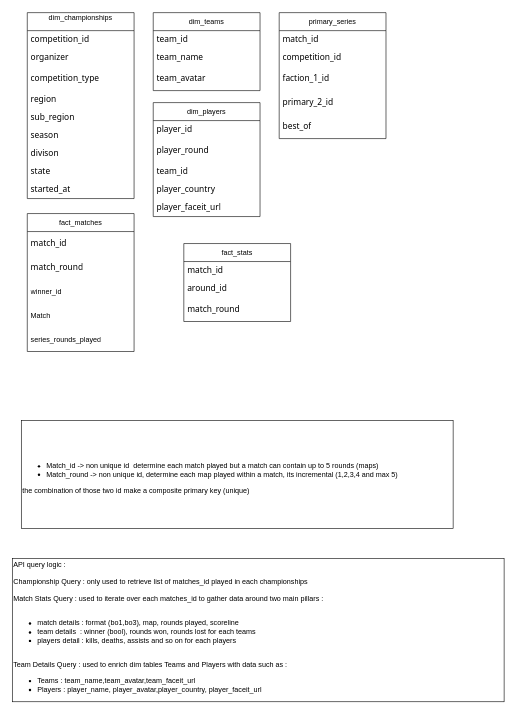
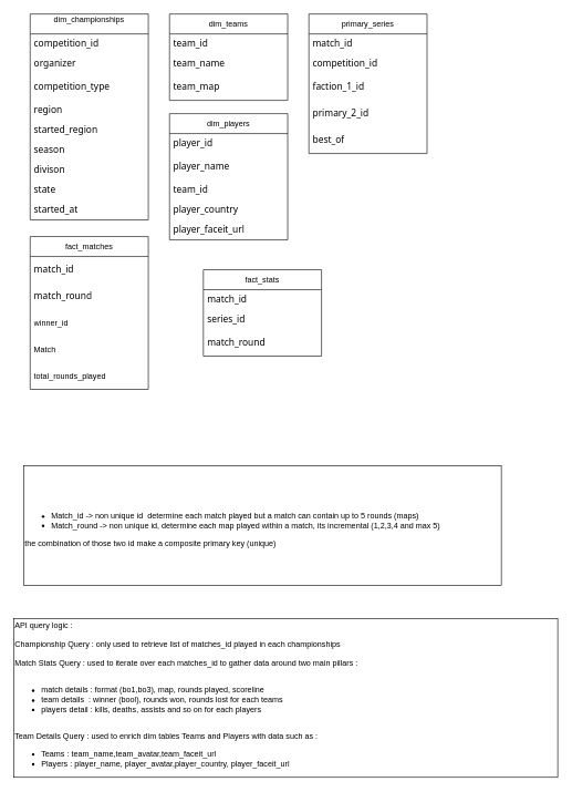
  <mxCell id="0" />
  <mxCell id="1" parent="0" />
  <mxCell id="2" value="dim_championships&lt;div&gt;&lt;br&gt;&lt;/div&gt;" style="swimlane;fontStyle=0;childLayout=stackLayout;horizontal=1;startSize=30;horizontalStack=0;resizeParent=1;resizeParentMax=0;resizeLast=0;collapsible=1;marginBottom=0;whiteSpace=wrap;html=1;" parent="1" vertex="1"><mxGeometry x="45" y="20" width="178.06" height="310" as="geometry" /></mxCell>
  <mxCell id="3" value="&lt;div style=&quot;text-align: right;&quot;&gt;&lt;font face=&quot;Segoe WPC, Segoe UI, sans-serif&quot;&gt;&lt;span style=&quot;font-size: 14px;&quot;&gt;&lt;span style=&quot;background-color: transparent;&quot;&gt;competition_id&lt;/span&gt;&lt;span style=&quot;background-color: transparent; white-space: pre;&quot;&gt;&#09;&lt;/span&gt;&lt;/span&gt;&lt;/font&gt;&lt;/div&gt;" style="text;strokeColor=none;fillColor=none;align=left;verticalAlign=middle;spacingLeft=4;spacingRight=4;overflow=hidden;points=[[0,0.5],[1,0.5]];portConstraint=eastwest;rotatable=0;whiteSpace=wrap;html=1;" parent="2" vertex="1"><mxGeometry y="30" width="178.06" height="30" as="geometry" /></mxCell>
  <mxCell id="4" value="&lt;span style=&quot;font-family: &amp;quot;Segoe WPC&amp;quot;, &amp;quot;Segoe UI&amp;quot;, sans-serif; font-size: 14px; text-align: right; background-color: transparent;&quot;&gt;organizer&lt;/span&gt;&lt;span style=&quot;font-family: &amp;quot;Segoe WPC&amp;quot;, &amp;quot;Segoe UI&amp;quot;, sans-serif; font-size: 14px; text-align: right; background-color: transparent; white-space: pre;&quot;&gt;&#09;&lt;/span&gt;" style="text;strokeColor=none;fillColor=none;align=left;verticalAlign=middle;spacingLeft=4;spacingRight=4;overflow=hidden;points=[[0,0.5],[1,0.5]];portConstraint=eastwest;rotatable=0;whiteSpace=wrap;html=1;" parent="2" vertex="1"><mxGeometry y="60" width="178.06" height="30" as="geometry" /></mxCell>
  <mxCell id="5" value="&lt;span style=&quot;background-color: transparent; font-family: &amp;quot;Segoe WPC&amp;quot;, &amp;quot;Segoe UI&amp;quot;, sans-serif; font-size: 14px; text-align: right;&quot;&gt;competition_type&lt;/span&gt;&lt;span style=&quot;background-color: transparent; font-family: &amp;quot;Segoe WPC&amp;quot;, &amp;quot;Segoe UI&amp;quot;, sans-serif; font-size: 14px; text-align: right; white-space: pre;&quot;&gt;&#09;&lt;/span&gt;" style="text;strokeColor=none;fillColor=none;align=left;verticalAlign=middle;spacingLeft=4;spacingRight=4;overflow=hidden;points=[[0,0.5],[1,0.5]];portConstraint=eastwest;rotatable=0;whiteSpace=wrap;html=1;" parent="2" vertex="1"><mxGeometry y="90" width="178.06" height="40" as="geometry" /></mxCell>
  <mxCell id="6" value="&lt;div style=&quot;text-align: right;&quot;&gt;&lt;span style=&quot;background-color: transparent; color: light-dark(rgb(0, 0, 0), rgb(255, 255, 255)); font-size: 14px;&quot;&gt;&lt;font face=&quot;Segoe WPC, Segoe UI, sans-serif&quot;&gt;region&lt;/font&gt;&lt;/span&gt;&lt;/div&gt;" style="text;strokeColor=none;fillColor=none;align=left;verticalAlign=middle;spacingLeft=4;spacingRight=4;overflow=hidden;points=[[0,0.5],[1,0.5]];portConstraint=eastwest;rotatable=0;whiteSpace=wrap;html=1;" parent="2" vertex="1"><mxGeometry y="130" width="178.06" height="30" as="geometry" /></mxCell>
- <mxCell id="7" value="&lt;div style=&quot;text-align: right;&quot;&gt;&lt;span style=&quot;background-color: transparent; color: light-dark(rgb(0, 0, 0), rgb(255, 255, 255)); font-size: 14px;&quot;&gt;&lt;font face=&quot;Segoe WPC, Segoe UI, sans-serif&quot;&gt;sub_region&lt;/font&gt;&lt;/span&gt;&lt;/div&gt;" style="text;strokeColor=none;fillColor=none;align=left;verticalAlign=middle;spacingLeft=4;spacingRight=4;overflow=hidden;points=[[0,0.5],[1,0.5]];portConstraint=eastwest;rotatable=0;whiteSpace=wrap;html=1;" parent="2" vertex="1"><mxGeometry y="160" width="178.06" height="30" as="geometry" /></mxCell>
+ <mxCell id="7" value="&lt;div style=&quot;text-align: right;&quot;&gt;&lt;span style=&quot;background-color: transparent; color: light-dark(rgb(0, 0, 0), rgb(255, 255, 255)); font-size: 14px;&quot;&gt;&lt;font face=&quot;Segoe WPC, Segoe UI, sans-serif&quot;&gt;started_region&lt;/font&gt;&lt;/span&gt;&lt;/div&gt;" style="text;strokeColor=none;fillColor=none;align=left;verticalAlign=middle;spacingLeft=4;spacingRight=4;overflow=hidden;points=[[0,0.5],[1,0.5]];portConstraint=eastwest;rotatable=0;whiteSpace=wrap;html=1;" parent="2" vertex="1"><mxGeometry y="160" width="178.06" height="30" as="geometry" /></mxCell>
  <mxCell id="8" value="&lt;div style=&quot;text-align: right;&quot;&gt;&lt;span style=&quot;background-color: transparent; color: light-dark(rgb(0, 0, 0), rgb(255, 255, 255)); font-size: 14px;&quot;&gt;&lt;font face=&quot;Segoe WPC, Segoe UI, sans-serif&quot;&gt;season&lt;/font&gt;&lt;/span&gt;&lt;/div&gt;" style="text;strokeColor=none;fillColor=none;align=left;verticalAlign=middle;spacingLeft=4;spacingRight=4;overflow=hidden;points=[[0,0.5],[1,0.5]];portConstraint=eastwest;rotatable=0;whiteSpace=wrap;html=1;" parent="2" vertex="1"><mxGeometry y="190" width="178.06" height="30" as="geometry" /></mxCell>
  <mxCell id="9" value="&lt;div style=&quot;text-align: right;&quot;&gt;&lt;span style=&quot;background-color: transparent; color: light-dark(rgb(0, 0, 0), rgb(255, 255, 255)); font-size: 14px;&quot;&gt;&lt;font face=&quot;Segoe WPC, Segoe UI, sans-serif&quot;&gt;divison&lt;/font&gt;&lt;/span&gt;&lt;/div&gt;" style="text;strokeColor=none;fillColor=none;align=left;verticalAlign=middle;spacingLeft=4;spacingRight=4;overflow=hidden;points=[[0,0.5],[1,0.5]];portConstraint=eastwest;rotatable=0;whiteSpace=wrap;html=1;" parent="2" vertex="1"><mxGeometry y="220" width="178.06" height="30" as="geometry" /></mxCell>
  <mxCell id="10" value="&lt;div style=&quot;text-align: right;&quot;&gt;&lt;span style=&quot;background-color: transparent; color: light-dark(rgb(0, 0, 0), rgb(255, 255, 255)); font-size: 14px;&quot;&gt;&lt;font face=&quot;Segoe WPC, Segoe UI, sans-serif&quot;&gt;state&lt;/font&gt;&lt;/span&gt;&lt;/div&gt;" style="text;strokeColor=none;fillColor=none;align=left;verticalAlign=middle;spacingLeft=4;spacingRight=4;overflow=hidden;points=[[0,0.5],[1,0.5]];portConstraint=eastwest;rotatable=0;whiteSpace=wrap;html=1;" parent="2" vertex="1"><mxGeometry y="250" width="178.06" height="30" as="geometry" /></mxCell>
  <mxCell id="11" value="&lt;div style=&quot;text-align: right;&quot;&gt;&lt;span style=&quot;background-color: transparent; color: light-dark(rgb(0, 0, 0), rgb(255, 255, 255)); font-size: 14px;&quot;&gt;&lt;font face=&quot;Segoe WPC, Segoe UI, sans-serif&quot;&gt;started_at&lt;/font&gt;&lt;/span&gt;&lt;/div&gt;" style="text;strokeColor=none;fillColor=none;align=left;verticalAlign=middle;spacingLeft=4;spacingRight=4;overflow=hidden;points=[[0,0.5],[1,0.5]];portConstraint=eastwest;rotatable=0;whiteSpace=wrap;html=1;" parent="2" vertex="1"><mxGeometry y="280" width="178.06" height="30" as="geometry" /></mxCell>
  <mxCell id="12" value="&lt;div&gt;dim_teams&lt;/div&gt;" style="swimlane;fontStyle=0;childLayout=stackLayout;horizontal=1;startSize=30;horizontalStack=0;resizeParent=1;resizeParentMax=0;resizeLast=0;collapsible=1;marginBottom=0;whiteSpace=wrap;html=1;" parent="1" vertex="1"><mxGeometry x="255" y="20" width="178.06" height="130" as="geometry" /></mxCell>
  <mxCell id="13" value="&lt;div style=&quot;text-align: right;&quot;&gt;&lt;font face=&quot;Segoe WPC, Segoe UI, sans-serif&quot;&gt;&lt;span style=&quot;font-size: 14px;&quot;&gt;team_id&lt;/span&gt;&lt;/font&gt;&lt;/div&gt;" style="text;strokeColor=none;fillColor=none;align=left;verticalAlign=middle;spacingLeft=4;spacingRight=4;overflow=hidden;points=[[0,0.5],[1,0.5]];portConstraint=eastwest;rotatable=0;whiteSpace=wrap;html=1;" parent="12" vertex="1"><mxGeometry y="30" width="178.06" height="30" as="geometry" /></mxCell>
  <mxCell id="14" value="&lt;div style=&quot;text-align: right;&quot;&gt;&lt;span style=&quot;background-color: transparent; color: light-dark(rgb(0, 0, 0), rgb(255, 255, 255)); font-size: 14px;&quot;&gt;&lt;font face=&quot;Segoe WPC, Segoe UI, sans-serif&quot;&gt;team_name&lt;/font&gt;&lt;/span&gt;&lt;/div&gt;" style="text;strokeColor=none;fillColor=none;align=left;verticalAlign=middle;spacingLeft=4;spacingRight=4;overflow=hidden;points=[[0,0.5],[1,0.5]];portConstraint=eastwest;rotatable=0;whiteSpace=wrap;html=1;" parent="12" vertex="1"><mxGeometry y="60" width="178.06" height="30" as="geometry" /></mxCell>
- <mxCell id="15" value="&lt;div style=&quot;text-align: right;&quot;&gt;&lt;span style=&quot;background-color: transparent; color: light-dark(rgb(0, 0, 0), rgb(255, 255, 255)); font-size: 14px;&quot;&gt;&lt;font face=&quot;Segoe WPC, Segoe UI, sans-serif&quot;&gt;team_avatar&lt;/font&gt;&lt;/span&gt;&lt;/div&gt;" style="text;strokeColor=none;fillColor=none;align=left;verticalAlign=middle;spacingLeft=4;spacingRight=4;overflow=hidden;points=[[0,0.5],[1,0.5]];portConstraint=eastwest;rotatable=0;whiteSpace=wrap;html=1;" parent="12" vertex="1"><mxGeometry y="90" width="178.06" height="40" as="geometry" /></mxCell>
+ <mxCell id="15" value="&lt;div style=&quot;text-align: right;&quot;&gt;&lt;span style=&quot;background-color: transparent; color: light-dark(rgb(0, 0, 0), rgb(255, 255, 255)); font-size: 14px;&quot;&gt;&lt;font face=&quot;Segoe WPC, Segoe UI, sans-serif&quot;&gt;team_map&lt;/font&gt;&lt;/span&gt;&lt;/div&gt;" style="text;strokeColor=none;fillColor=none;align=left;verticalAlign=middle;spacingLeft=4;spacingRight=4;overflow=hidden;points=[[0,0.5],[1,0.5]];portConstraint=eastwest;rotatable=0;whiteSpace=wrap;html=1;" parent="12" vertex="1"><mxGeometry y="90" width="178.06" height="40" as="geometry" /></mxCell>
  <mxCell id="16" value="&lt;div&gt;dim_players&lt;/div&gt;" style="swimlane;fontStyle=0;childLayout=stackLayout;horizontal=1;startSize=30;horizontalStack=0;resizeParent=1;resizeParentMax=0;resizeLast=0;collapsible=1;marginBottom=0;whiteSpace=wrap;html=1;" parent="1" vertex="1"><mxGeometry x="255" y="170" width="178.06" height="190" as="geometry" /></mxCell>
  <mxCell id="17" value="&lt;div style=&quot;text-align: right;&quot;&gt;&lt;span style=&quot;background-color: transparent; color: light-dark(rgb(0, 0, 0), rgb(255, 255, 255)); font-size: 14px;&quot;&gt;&lt;font face=&quot;Segoe WPC, Segoe UI, sans-serif&quot;&gt;player_id&lt;/font&gt;&lt;/span&gt;&lt;/div&gt;" style="text;strokeColor=none;fillColor=none;align=left;verticalAlign=middle;spacingLeft=4;spacingRight=4;overflow=hidden;points=[[0,0.5],[1,0.5]];portConstraint=eastwest;rotatable=0;whiteSpace=wrap;html=1;" parent="16" vertex="1"><mxGeometry y="30" width="178.06" height="30" as="geometry" /></mxCell>
- <mxCell id="18" value="&lt;div style=&quot;text-align: right;&quot;&gt;&lt;span style=&quot;background-color: transparent; color: light-dark(rgb(0, 0, 0), rgb(255, 255, 255)); font-size: 14px;&quot;&gt;&lt;font face=&quot;Segoe WPC, Segoe UI, sans-serif&quot;&gt;player_round&lt;/font&gt;&lt;/span&gt;&lt;/div&gt;" style="text;strokeColor=none;fillColor=none;align=left;verticalAlign=middle;spacingLeft=4;spacingRight=4;overflow=hidden;points=[[0,0.5],[1,0.5]];portConstraint=eastwest;rotatable=0;whiteSpace=wrap;html=1;" parent="16" vertex="1"><mxGeometry y="60" width="178.06" height="40" as="geometry" /></mxCell>
+ <mxCell id="18" value="&lt;div style=&quot;text-align: right;&quot;&gt;&lt;span style=&quot;background-color: transparent; color: light-dark(rgb(0, 0, 0), rgb(255, 255, 255)); font-size: 14px;&quot;&gt;&lt;font face=&quot;Segoe WPC, Segoe UI, sans-serif&quot;&gt;player_name&lt;/font&gt;&lt;/span&gt;&lt;/div&gt;" style="text;strokeColor=none;fillColor=none;align=left;verticalAlign=middle;spacingLeft=4;spacingRight=4;overflow=hidden;points=[[0,0.5],[1,0.5]];portConstraint=eastwest;rotatable=0;whiteSpace=wrap;html=1;" parent="16" vertex="1"><mxGeometry y="60" width="178.06" height="40" as="geometry" /></mxCell>
  <mxCell id="19" value="&lt;div style=&quot;text-align: right;&quot;&gt;&lt;font face=&quot;Segoe WPC, Segoe UI, sans-serif&quot;&gt;&lt;span style=&quot;font-size: 14px;&quot;&gt;team_id&lt;/span&gt;&lt;/font&gt;&lt;/div&gt;" style="text;strokeColor=none;fillColor=none;align=left;verticalAlign=middle;spacingLeft=4;spacingRight=4;overflow=hidden;points=[[0,0.5],[1,0.5]];portConstraint=eastwest;rotatable=0;whiteSpace=wrap;html=1;" parent="16" vertex="1"><mxGeometry y="100" width="178.06" height="30" as="geometry" /></mxCell>
  <mxCell id="20" value="&lt;div style=&quot;text-align: right;&quot;&gt;&lt;font face=&quot;Segoe WPC, Segoe UI, sans-serif&quot;&gt;&lt;span style=&quot;font-size: 14px;&quot;&gt;player_country&lt;/span&gt;&lt;/font&gt;&lt;/div&gt;" style="text;strokeColor=none;fillColor=none;align=left;verticalAlign=middle;spacingLeft=4;spacingRight=4;overflow=hidden;points=[[0,0.5],[1,0.5]];portConstraint=eastwest;rotatable=0;whiteSpace=wrap;html=1;" parent="16" vertex="1"><mxGeometry y="130" width="178.06" height="30" as="geometry" /></mxCell>
  <mxCell id="21" value="&lt;div style=&quot;text-align: right;&quot;&gt;&lt;font face=&quot;Segoe WPC, Segoe UI, sans-serif&quot;&gt;&lt;span style=&quot;font-size: 14px;&quot;&gt;player_faceit_url&lt;/span&gt;&lt;/font&gt;&lt;/div&gt;" style="text;strokeColor=none;fillColor=none;align=left;verticalAlign=middle;spacingLeft=4;spacingRight=4;overflow=hidden;points=[[0,0.5],[1,0.5]];portConstraint=eastwest;rotatable=0;whiteSpace=wrap;html=1;" parent="16" vertex="1"><mxGeometry y="160" width="178.06" height="30" as="geometry" /></mxCell>
  <mxCell id="22" value="&lt;div&gt;primary_series&lt;/div&gt;" style="swimlane;fontStyle=0;childLayout=stackLayout;horizontal=1;startSize=30;horizontalStack=0;resizeParent=1;resizeParentMax=0;resizeLast=0;collapsible=1;marginBottom=0;whiteSpace=wrap;html=1;" parent="1" vertex="1"><mxGeometry x="465" y="20" width="178.06" height="210" as="geometry" /></mxCell>
  <mxCell id="23" value="&lt;div style=&quot;text-align: right;&quot;&gt;&lt;font face=&quot;Segoe WPC, Segoe UI, sans-serif&quot;&gt;&lt;span style=&quot;font-size: 14px;&quot;&gt;match_id&lt;/span&gt;&lt;/font&gt;&lt;/div&gt;" style="text;strokeColor=none;fillColor=none;align=left;verticalAlign=middle;spacingLeft=4;spacingRight=4;overflow=hidden;points=[[0,0.5],[1,0.5]];portConstraint=eastwest;rotatable=0;whiteSpace=wrap;html=1;" parent="22" vertex="1"><mxGeometry y="30" width="178.06" height="30" as="geometry" /></mxCell>
  <mxCell id="24" value="&lt;div style=&quot;text-align: right;&quot;&gt;&lt;span style=&quot;background-color: transparent; color: light-dark(rgb(0, 0, 0), rgb(255, 255, 255)); font-size: 14px;&quot;&gt;&lt;font face=&quot;Segoe WPC, Segoe UI, sans-serif&quot;&gt;competition_id&lt;/font&gt;&lt;/span&gt;&lt;/div&gt;" style="text;strokeColor=none;fillColor=none;align=left;verticalAlign=middle;spacingLeft=4;spacingRight=4;overflow=hidden;points=[[0,0.5],[1,0.5]];portConstraint=eastwest;rotatable=0;whiteSpace=wrap;html=1;" parent="22" vertex="1"><mxGeometry y="60" width="178.06" height="30" as="geometry" /></mxCell>
  <mxCell id="25" value="&lt;div style=&quot;text-align: right;&quot;&gt;&lt;span style=&quot;background-color: transparent; color: light-dark(rgb(0, 0, 0), rgb(255, 255, 255)); font-size: 14px;&quot;&gt;&lt;font face=&quot;Segoe WPC, Segoe UI, sans-serif&quot;&gt;faction_1_id&lt;/font&gt;&lt;/span&gt;&lt;/div&gt;" style="text;strokeColor=none;fillColor=none;align=left;verticalAlign=middle;spacingLeft=4;spacingRight=4;overflow=hidden;points=[[0,0.5],[1,0.5]];portConstraint=eastwest;rotatable=0;whiteSpace=wrap;html=1;" parent="22" vertex="1"><mxGeometry y="90" width="178.06" height="40" as="geometry" /></mxCell>
  <mxCell id="26" value="&lt;div style=&quot;text-align: right;&quot;&gt;&lt;span style=&quot;background-color: transparent; color: light-dark(rgb(0, 0, 0), rgb(255, 255, 255)); font-size: 14px;&quot;&gt;&lt;font face=&quot;Segoe WPC, Segoe UI, sans-serif&quot;&gt;primary_2_id&lt;/font&gt;&lt;/span&gt;&lt;/div&gt;" style="text;strokeColor=none;fillColor=none;align=left;verticalAlign=middle;spacingLeft=4;spacingRight=4;overflow=hidden;points=[[0,0.5],[1,0.5]];portConstraint=eastwest;rotatable=0;whiteSpace=wrap;html=1;" parent="22" vertex="1"><mxGeometry y="130" width="178.06" height="40" as="geometry" /></mxCell>
  <mxCell id="27" value="&lt;div style=&quot;text-align: right;&quot;&gt;&lt;span style=&quot;background-color: transparent; color: light-dark(rgb(0, 0, 0), rgb(255, 255, 255)); font-size: 14px;&quot;&gt;&lt;font face=&quot;Segoe WPC, Segoe UI, sans-serif&quot;&gt;best_of&lt;/font&gt;&lt;/span&gt;&lt;/div&gt;" style="text;strokeColor=none;fillColor=none;align=left;verticalAlign=middle;spacingLeft=4;spacingRight=4;overflow=hidden;points=[[0,0.5],[1,0.5]];portConstraint=eastwest;rotatable=0;whiteSpace=wrap;html=1;" parent="22" vertex="1"><mxGeometry y="170" width="178.06" height="40" as="geometry" /></mxCell>
  <mxCell id="28" value="&lt;div&gt;fact_matches&lt;/div&gt;" style="swimlane;fontStyle=0;childLayout=stackLayout;horizontal=1;startSize=30;horizontalStack=0;resizeParent=1;resizeParentMax=0;resizeLast=0;collapsible=1;marginBottom=0;whiteSpace=wrap;html=1;" parent="1" vertex="1"><mxGeometry x="45" y="355" width="178.06" height="230" as="geometry" /></mxCell>
  <mxCell id="29" value="&lt;div style=&quot;text-align: right;&quot;&gt;&lt;span style=&quot;background-color: transparent; color: light-dark(rgb(0, 0, 0), rgb(255, 255, 255)); font-size: 14px;&quot;&gt;&lt;font face=&quot;Segoe WPC, Segoe UI, sans-serif&quot;&gt;match_id&lt;/font&gt;&lt;/span&gt;&lt;/div&gt;" style="text;strokeColor=none;fillColor=none;align=left;verticalAlign=middle;spacingLeft=4;spacingRight=4;overflow=hidden;points=[[0,0.5],[1,0.5]];portConstraint=eastwest;rotatable=0;whiteSpace=wrap;html=1;" parent="28" vertex="1"><mxGeometry y="30" width="178.06" height="40" as="geometry" /></mxCell>
  <mxCell id="30" value="&lt;div style=&quot;text-align: right;&quot;&gt;&lt;span style=&quot;background-color: transparent; color: light-dark(rgb(0, 0, 0), rgb(255, 255, 255)); font-size: 14px;&quot;&gt;&lt;font face=&quot;Segoe WPC, Segoe UI, sans-serif&quot;&gt;match_round&lt;/font&gt;&lt;/span&gt;&lt;/div&gt;" style="text;strokeColor=none;fillColor=none;align=left;verticalAlign=middle;spacingLeft=4;spacingRight=4;overflow=hidden;points=[[0,0.5],[1,0.5]];portConstraint=eastwest;rotatable=0;whiteSpace=wrap;html=1;" parent="28" vertex="1"><mxGeometry y="70" width="178.06" height="40" as="geometry" /></mxCell>
  <mxCell id="31" value="&lt;div style=&quot;text-align: right;&quot;&gt;winner_id&lt;/div&gt;" style="text;strokeColor=none;fillColor=none;align=left;verticalAlign=middle;spacingLeft=4;spacingRight=4;overflow=hidden;points=[[0,0.5],[1,0.5]];portConstraint=eastwest;rotatable=0;whiteSpace=wrap;html=1;" parent="28" vertex="1"><mxGeometry y="110" width="178.06" height="40" as="geometry" /></mxCell>
  <mxCell id="32" value="&lt;div style=&quot;text-align: right;&quot;&gt;Match&lt;/div&gt;" style="text;strokeColor=none;fillColor=none;align=left;verticalAlign=middle;spacingLeft=4;spacingRight=4;overflow=hidden;points=[[0,0.5],[1,0.5]];portConstraint=eastwest;rotatable=0;whiteSpace=wrap;html=1;" parent="28" vertex="1"><mxGeometry y="150" width="178.06" height="40" as="geometry" /></mxCell>
- <mxCell id="33" value="&lt;div style=&quot;text-align: right;&quot;&gt;series_rounds_played&lt;/div&gt;" style="text;strokeColor=none;fillColor=none;align=left;verticalAlign=middle;spacingLeft=4;spacingRight=4;overflow=hidden;points=[[0,0.5],[1,0.5]];portConstraint=eastwest;rotatable=0;whiteSpace=wrap;html=1;" parent="28" vertex="1"><mxGeometry y="190" width="178.06" height="40" as="geometry" /></mxCell>
+ <mxCell id="33" value="&lt;div style=&quot;text-align: right;&quot;&gt;total_rounds_played&lt;/div&gt;" style="text;strokeColor=none;fillColor=none;align=left;verticalAlign=middle;spacingLeft=4;spacingRight=4;overflow=hidden;points=[[0,0.5],[1,0.5]];portConstraint=eastwest;rotatable=0;whiteSpace=wrap;html=1;" parent="28" vertex="1"><mxGeometry y="190" width="178.06" height="40" as="geometry" /></mxCell>
  <mxCell id="34" value="&lt;div&gt;fact_stats&lt;/div&gt;" style="swimlane;fontStyle=0;childLayout=stackLayout;horizontal=1;startSize=30;horizontalStack=0;resizeParent=1;resizeParentMax=0;resizeLast=0;collapsible=1;marginBottom=0;whiteSpace=wrap;html=1;" parent="1" vertex="1"><mxGeometry x="305.97" y="405" width="178.06" height="130" as="geometry" /></mxCell>
  <mxCell id="35" value="&lt;div style=&quot;text-align: right;&quot;&gt;&lt;font face=&quot;Segoe WPC, Segoe UI, sans-serif&quot;&gt;&lt;span style=&quot;font-size: 14px;&quot;&gt;match_id&lt;/span&gt;&lt;/font&gt;&lt;/div&gt;" style="text;strokeColor=none;fillColor=none;align=left;verticalAlign=middle;spacingLeft=4;spacingRight=4;overflow=hidden;points=[[0,0.5],[1,0.5]];portConstraint=eastwest;rotatable=0;whiteSpace=wrap;html=1;" parent="34" vertex="1"><mxGeometry y="30" width="178.06" height="30" as="geometry" /></mxCell>
- <mxCell id="36" value="&lt;div style=&quot;text-align: right;&quot;&gt;&lt;span style=&quot;background-color: transparent; color: light-dark(rgb(0, 0, 0), rgb(255, 255, 255)); font-size: 14px;&quot;&gt;&lt;font face=&quot;Segoe WPC, Segoe UI, sans-serif&quot;&gt;around_id&lt;/font&gt;&lt;/span&gt;&lt;/div&gt;" style="text;strokeColor=none;fillColor=none;align=left;verticalAlign=middle;spacingLeft=4;spacingRight=4;overflow=hidden;points=[[0,0.5],[1,0.5]];portConstraint=eastwest;rotatable=0;whiteSpace=wrap;html=1;" parent="34" vertex="1"><mxGeometry y="60" width="178.06" height="30" as="geometry" /></mxCell>
+ <mxCell id="36" value="&lt;div style=&quot;text-align: right;&quot;&gt;&lt;span style=&quot;background-color: transparent; color: light-dark(rgb(0, 0, 0), rgb(255, 255, 255)); font-size: 14px;&quot;&gt;&lt;font face=&quot;Segoe WPC, Segoe UI, sans-serif&quot;&gt;series_id&lt;/font&gt;&lt;/span&gt;&lt;/div&gt;" style="text;strokeColor=none;fillColor=none;align=left;verticalAlign=middle;spacingLeft=4;spacingRight=4;overflow=hidden;points=[[0,0.5],[1,0.5]];portConstraint=eastwest;rotatable=0;whiteSpace=wrap;html=1;" parent="34" vertex="1"><mxGeometry y="60" width="178.06" height="30" as="geometry" /></mxCell>
  <mxCell id="37" value="&lt;div style=&quot;text-align: right;&quot;&gt;&lt;span style=&quot;background-color: transparent; color: light-dark(rgb(0, 0, 0), rgb(255, 255, 255)); font-size: 14px;&quot;&gt;&lt;font face=&quot;Segoe WPC, Segoe UI, sans-serif&quot;&gt;match_round&lt;/font&gt;&lt;/span&gt;&lt;/div&gt;" style="text;strokeColor=none;fillColor=none;align=left;verticalAlign=middle;spacingLeft=4;spacingRight=4;overflow=hidden;points=[[0,0.5],[1,0.5]];portConstraint=eastwest;rotatable=0;whiteSpace=wrap;html=1;" parent="34" vertex="1"><mxGeometry y="90" width="178.06" height="40" as="geometry" /></mxCell>
  <mxCell id="38" value="API query logic :&amp;nbsp;&lt;div&gt;&lt;br&gt;&lt;/div&gt;&lt;div&gt;Championship Query : only used to retrieve list of matches_id played in each championships&lt;br&gt;&lt;br&gt;Match Stats Query : used to iterate over each matches_id to gather data around two main pillars :&amp;nbsp;&lt;/div&gt;&lt;div&gt;&lt;br&gt;&lt;/div&gt;&lt;div&gt;&lt;ul&gt;&lt;li&gt;match details : format (bo1,bo3), map, rounds played, scoreline&lt;/li&gt;&lt;li&gt;team details&amp;nbsp; : winner (bool), rounds won, rounds lost for each teams&lt;/li&gt;&lt;li&gt;players detail : kills, deaths, assists and so on for each players&lt;/li&gt;&lt;/ul&gt;&lt;/div&gt;&lt;div&gt;&lt;br&gt;&lt;/div&gt;&lt;div&gt;Team Details Query : used to enrich dim tables Teams and Players with data such as :&amp;nbsp;&lt;/div&gt;&lt;div&gt;&lt;ul&gt;&lt;li&gt;Teams : team_name,team_avatar,team_faceit_url&lt;/li&gt;&lt;li&gt;Players : player_name, player_avatar,player_country, player_faceit_url&lt;/li&gt;&lt;/ul&gt;&lt;/div&gt;" style="rounded=0;whiteSpace=wrap;html=1;align=left;" parent="1" vertex="1"><mxGeometry x="20" y="930" width="820" height="239" as="geometry" /></mxCell>
  <mxCell id="39" value="&lt;ul&gt;&lt;li&gt;&lt;span style=&quot;background-color: transparent; color: light-dark(rgb(0, 0, 0), rgb(255, 255, 255));&quot;&gt;Match_id -&amp;gt; non unique id&amp;nbsp; determine each match played but a match can contain up to 5 rounds (maps)&lt;/span&gt;&lt;/li&gt;&lt;li&gt;&lt;span style=&quot;background-color: transparent; color: light-dark(rgb(0, 0, 0), rgb(255, 255, 255));&quot;&gt;Match_round -&amp;gt; non unique id, determine each map played within a match, its incremental (1,2,3,4 and max 5)&lt;/span&gt;&lt;/li&gt;&lt;/ul&gt;&lt;div&gt;the combination of those two id make a composite primary key (unique)&lt;/div&gt;" style="rounded=0;whiteSpace=wrap;html=1;align=left;" parent="1" vertex="1"><mxGeometry x="35" y="700" width="720" height="180" as="geometry" /></mxCell>
